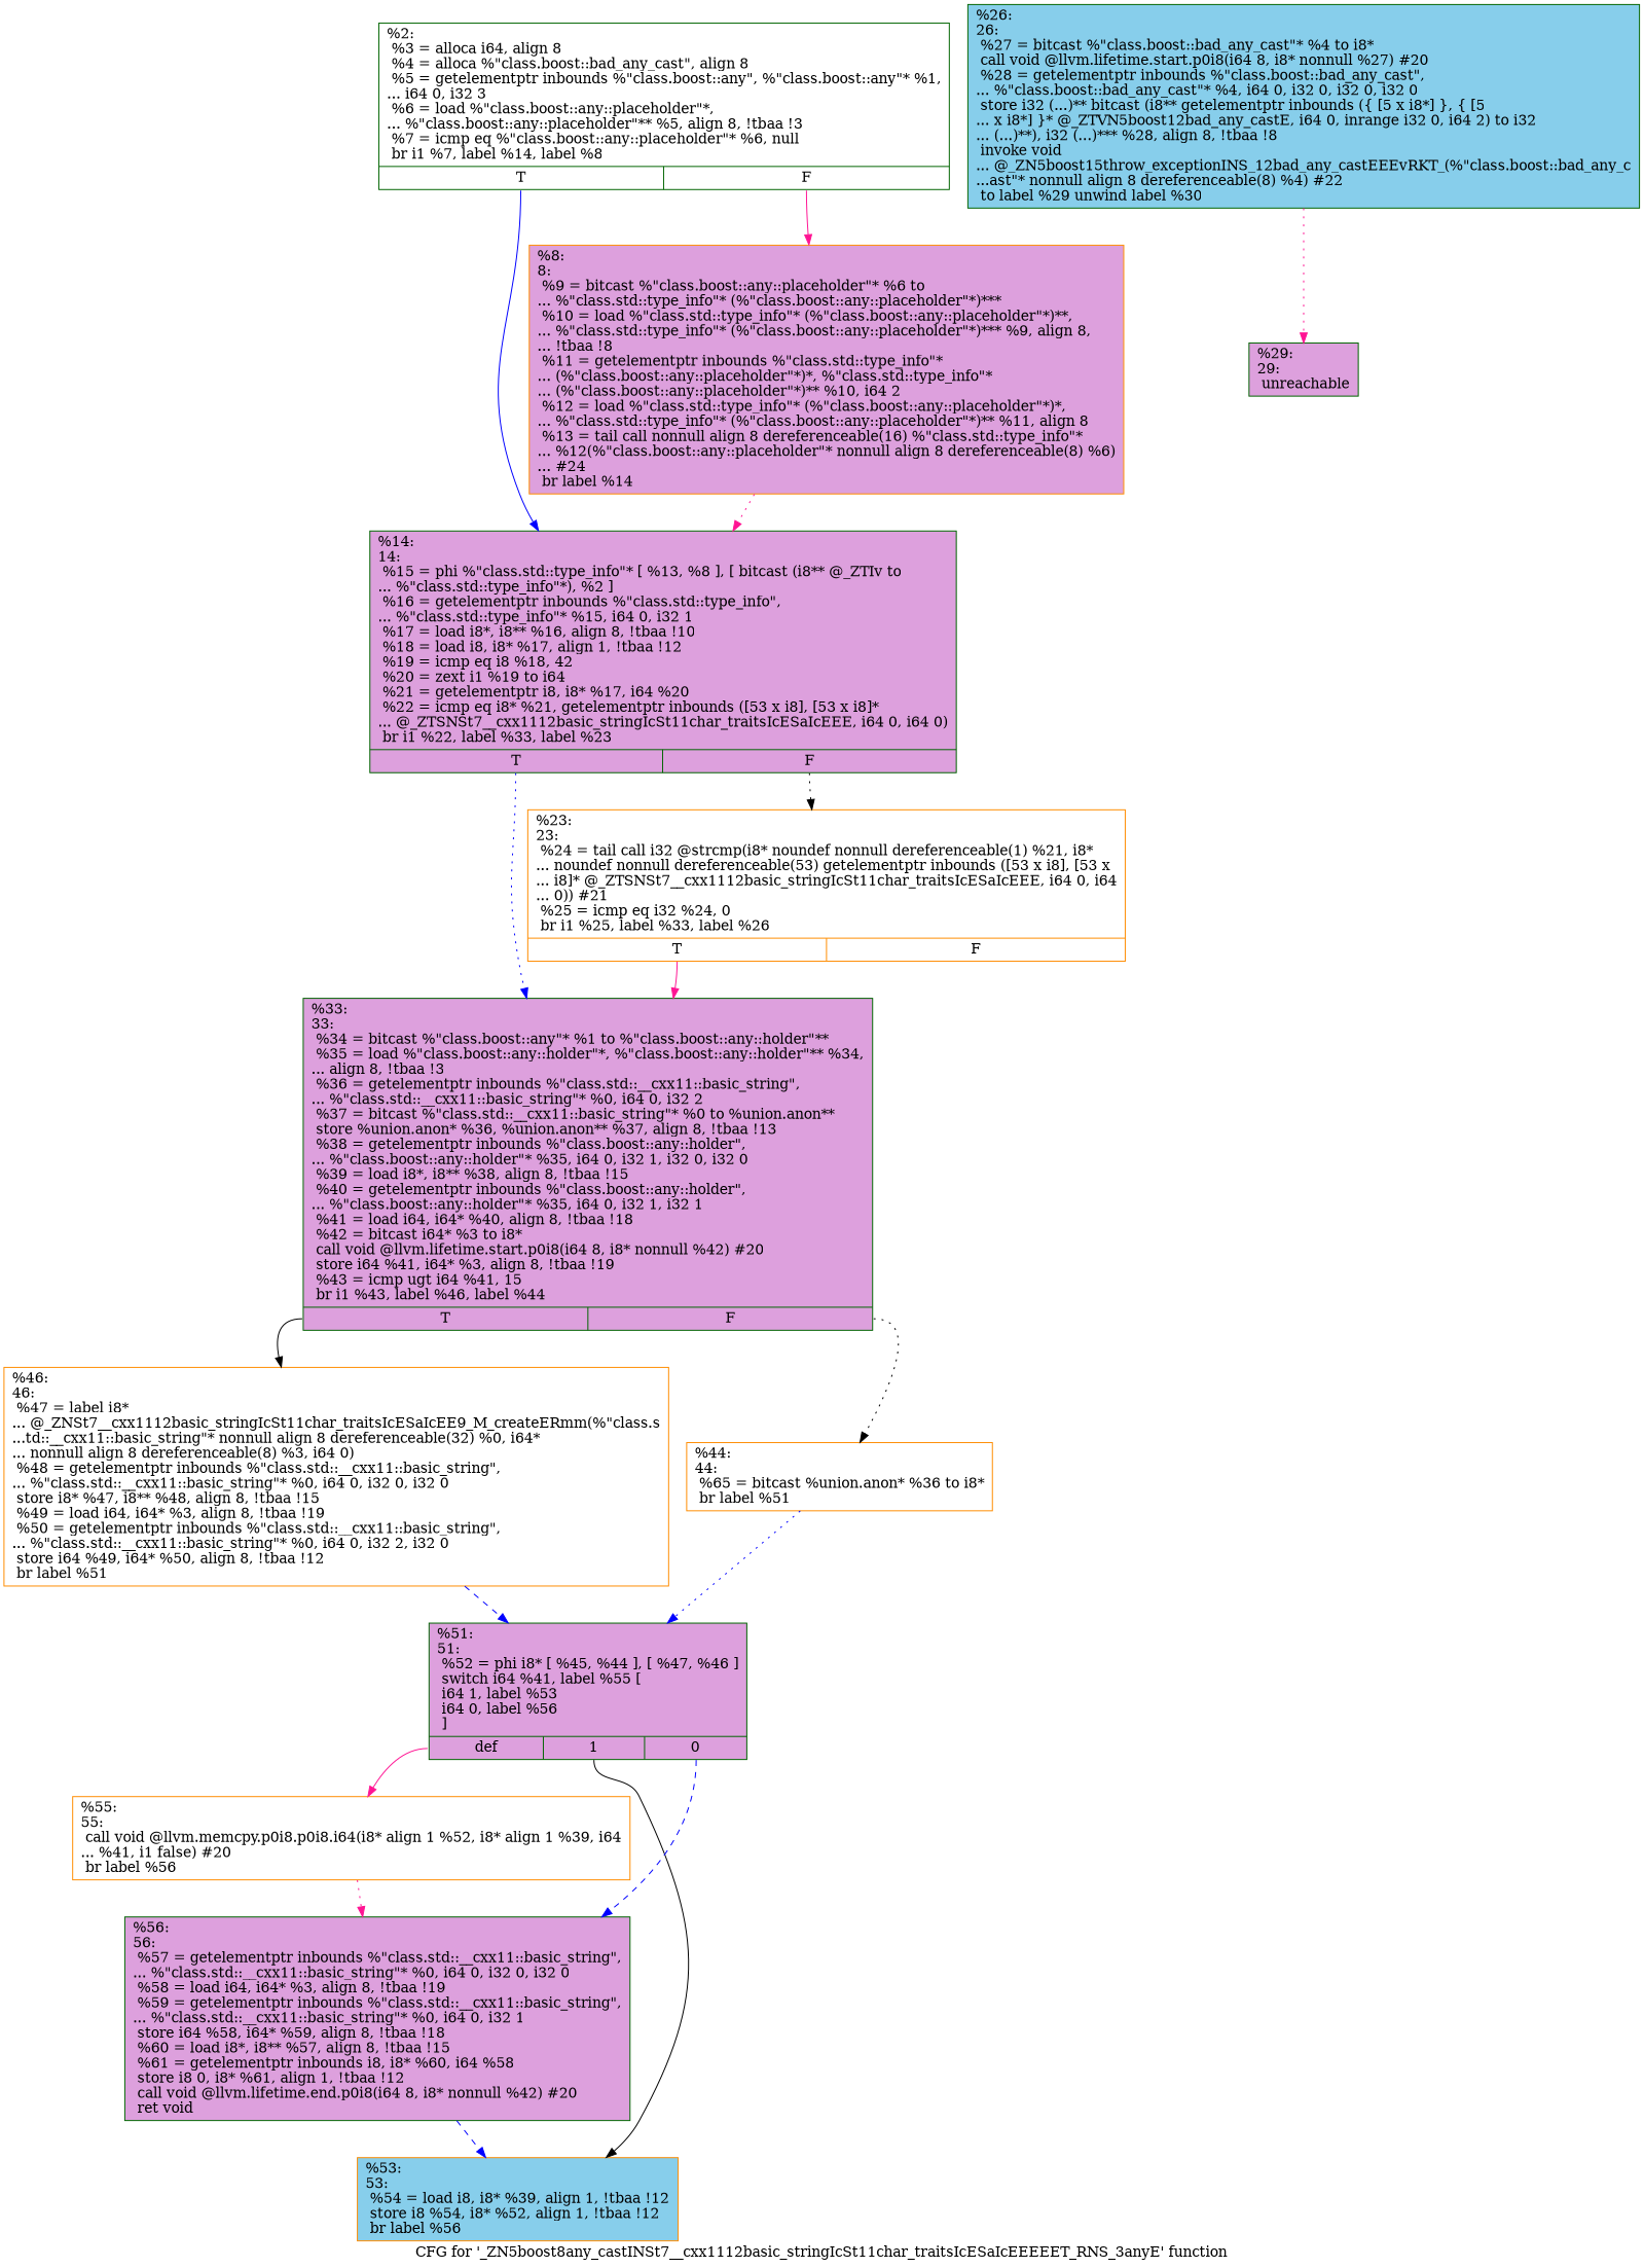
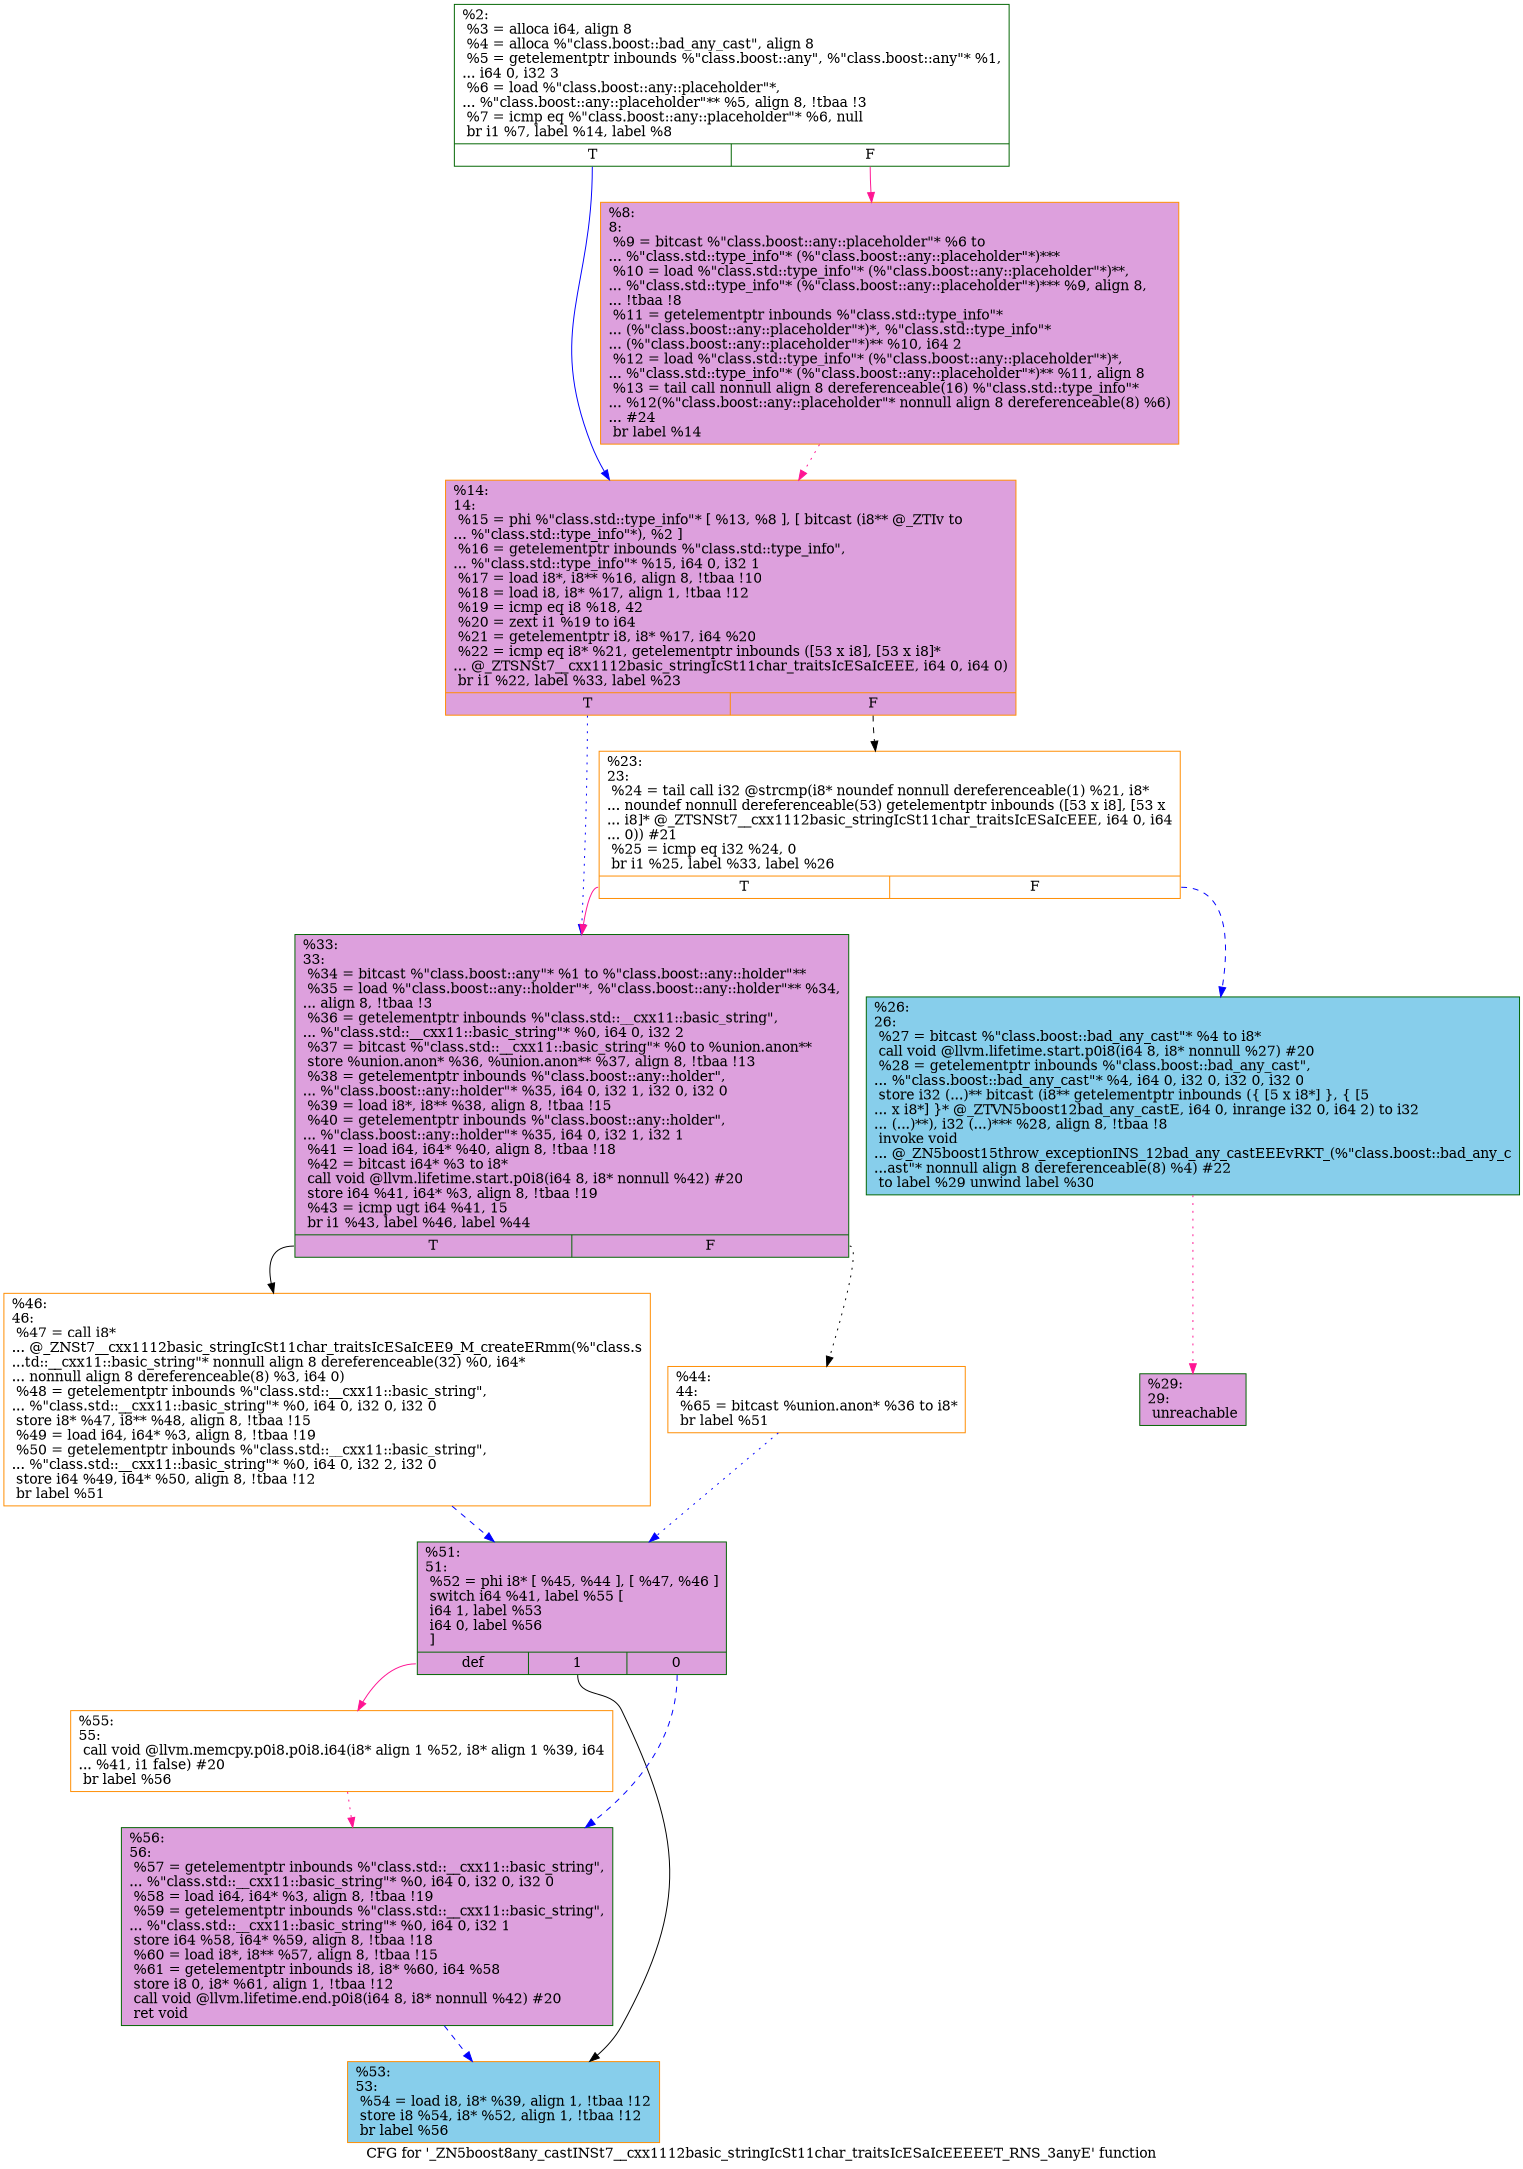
  digraph {
    label="CFG for '_ZN5boost8any_castINSt7__cxx1112basic_stringIcSt11char_traitsIcESaIcEEEEET_RNS_3anyE' function"
    node [color=darkgreen fillcolor=plum shape=record style=filled]
    edge [color=blue style=solid]
    n1 [fillcolor=white label="{%2:\l  %3 = alloca i64, align 8\l  %4 = alloca %\"class.boost::bad_any_cast\", align 8\l  %5 = getelementptr inbounds %\"class.boost::any\", %\"class.boost::any\"* %1,\l... i64 0, i32 3\l  %6 = load %\"class.boost::any::placeholder\"*,\l... %\"class.boost::any::placeholder\"** %5, align 8, !tbaa !3\l  %7 = icmp eq %\"class.boost::any::placeholder\"* %6, null\l  br i1 %7, label %14, label %8\l|{<s0>T|<s1>F}}"]
-   n2 [label="{%14:\l14:                                               \l  %15 = phi %\"class.std::type_info\"* [ %13, %8 ], [ bitcast (i8** @_ZTIv to\l... %\"class.std::type_info\"*), %2 ]\l  %16 = getelementptr inbounds %\"class.std::type_info\",\l... %\"class.std::type_info\"* %15, i64 0, i32 1\l  %17 = load i8*, i8** %16, align 8, !tbaa !10\l  %18 = load i8, i8* %17, align 1, !tbaa !12\l  %19 = icmp eq i8 %18, 42\l  %20 = zext i1 %19 to i64\l  %21 = getelementptr i8, i8* %17, i64 %20\l  %22 = icmp eq i8* %21, getelementptr inbounds ([53 x i8], [53 x i8]*\l... @_ZTSNSt7__cxx1112basic_stringIcSt11char_traitsIcESaIcEEE, i64 0, i64 0)\l  br i1 %22, label %33, label %23\l|{<s0>T|<s1>F}}"]
+   n2 [color=darkorange label="{%14:\l14:                                               \l  %15 = phi %\"class.std::type_info\"* [ %13, %8 ], [ bitcast (i8** @_ZTIv to\l... %\"class.std::type_info\"*), %2 ]\l  %16 = getelementptr inbounds %\"class.std::type_info\",\l... %\"class.std::type_info\"* %15, i64 0, i32 1\l  %17 = load i8*, i8** %16, align 8, !tbaa !10\l  %18 = load i8, i8* %17, align 1, !tbaa !12\l  %19 = icmp eq i8 %18, 42\l  %20 = zext i1 %19 to i64\l  %21 = getelementptr i8, i8* %17, i64 %20\l  %22 = icmp eq i8* %21, getelementptr inbounds ([53 x i8], [53 x i8]*\l... @_ZTSNSt7__cxx1112basic_stringIcSt11char_traitsIcESaIcEEE, i64 0, i64 0)\l  br i1 %22, label %33, label %23\l|{<s0>T|<s1>F}}"]
    n3 [color=darkorange label="{%8:\l8:                                                \l  %9 = bitcast %\"class.boost::any::placeholder\"* %6 to\l... %\"class.std::type_info\"* (%\"class.boost::any::placeholder\"*)***\l  %10 = load %\"class.std::type_info\"* (%\"class.boost::any::placeholder\"*)**,\l... %\"class.std::type_info\"* (%\"class.boost::any::placeholder\"*)*** %9, align 8,\l... !tbaa !8\l  %11 = getelementptr inbounds %\"class.std::type_info\"*\l... (%\"class.boost::any::placeholder\"*)*, %\"class.std::type_info\"*\l... (%\"class.boost::any::placeholder\"*)** %10, i64 2\l  %12 = load %\"class.std::type_info\"* (%\"class.boost::any::placeholder\"*)*,\l... %\"class.std::type_info\"* (%\"class.boost::any::placeholder\"*)** %11, align 8\l  %13 = tail call nonnull align 8 dereferenceable(16) %\"class.std::type_info\"*\l... %12(%\"class.boost::any::placeholder\"* nonnull align 8 dereferenceable(8) %6)\l... #24\l  br label %14\l}"]
    n4 [label="{%33:\l33:                                               \l  %34 = bitcast %\"class.boost::any\"* %1 to %\"class.boost::any::holder\"**\l  %35 = load %\"class.boost::any::holder\"*, %\"class.boost::any::holder\"** %34,\l... align 8, !tbaa !3\l  %36 = getelementptr inbounds %\"class.std::__cxx11::basic_string\",\l... %\"class.std::__cxx11::basic_string\"* %0, i64 0, i32 2\l  %37 = bitcast %\"class.std::__cxx11::basic_string\"* %0 to %union.anon**\l  store %union.anon* %36, %union.anon** %37, align 8, !tbaa !13\l  %38 = getelementptr inbounds %\"class.boost::any::holder\",\l... %\"class.boost::any::holder\"* %35, i64 0, i32 1, i32 0, i32 0\l  %39 = load i8*, i8** %38, align 8, !tbaa !15\l  %40 = getelementptr inbounds %\"class.boost::any::holder\",\l... %\"class.boost::any::holder\"* %35, i64 0, i32 1, i32 1\l  %41 = load i64, i64* %40, align 8, !tbaa !18\l  %42 = bitcast i64* %3 to i8*\l  call void @llvm.lifetime.start.p0i8(i64 8, i8* nonnull %42) #20\l  store i64 %41, i64* %3, align 8, !tbaa !19\l  %43 = icmp ugt i64 %41, 15\l  br i1 %43, label %46, label %44\l|{<s0>T|<s1>F}}"]
    n5 [color=darkorange fillcolor=white label="{%23:\l23:                                               \l  %24 = tail call i32 @strcmp(i8* noundef nonnull dereferenceable(1) %21, i8*\l... noundef nonnull dereferenceable(53) getelementptr inbounds ([53 x i8], [53 x\l... i8]* @_ZTSNSt7__cxx1112basic_stringIcSt11char_traitsIcESaIcEEE, i64 0, i64\l... 0)) #21\l  %25 = icmp eq i32 %24, 0\l  br i1 %25, label %33, label %26\l|{<s0>T|<s1>F}}"]
-   n6 [color=darkorange fillcolor=white label="{%46:\l46:                                               \l  %47 = label i8*\l... @_ZNSt7__cxx1112basic_stringIcSt11char_traitsIcESaIcEE9_M_createERmm(%\"class.s\l...td::__cxx11::basic_string\"* nonnull align 8 dereferenceable(32) %0, i64*\l... nonnull align 8 dereferenceable(8) %3, i64 0)\l  %48 = getelementptr inbounds %\"class.std::__cxx11::basic_string\",\l... %\"class.std::__cxx11::basic_string\"* %0, i64 0, i32 0, i32 0\l  store i8* %47, i8** %48, align 8, !tbaa !15\l  %49 = load i64, i64* %3, align 8, !tbaa !19\l  %50 = getelementptr inbounds %\"class.std::__cxx11::basic_string\",\l... %\"class.std::__cxx11::basic_string\"* %0, i64 0, i32 2, i32 0\l  store i64 %49, i64* %50, align 8, !tbaa !12\l  br label %51\l}"]
+   n6 [color=darkorange fillcolor=white label="{%46:\l46:                                               \l  %47 = call i8*\l... @_ZNSt7__cxx1112basic_stringIcSt11char_traitsIcESaIcEE9_M_createERmm(%\"class.s\l...td::__cxx11::basic_string\"* nonnull align 8 dereferenceable(32) %0, i64*\l... nonnull align 8 dereferenceable(8) %3, i64 0)\l  %48 = getelementptr inbounds %\"class.std::__cxx11::basic_string\",\l... %\"class.std::__cxx11::basic_string\"* %0, i64 0, i32 0, i32 0\l  store i8* %47, i8** %48, align 8, !tbaa !15\l  %49 = load i64, i64* %3, align 8, !tbaa !19\l  %50 = getelementptr inbounds %\"class.std::__cxx11::basic_string\",\l... %\"class.std::__cxx11::basic_string\"* %0, i64 0, i32 2, i32 0\l  store i64 %49, i64* %50, align 8, !tbaa !12\l  br label %51\l}"]
    n7 [color=darkorange fillcolor=white label="{%44:\l44:                                               \l  %65 = bitcast %union.anon* %36 to i8*\l  br label %51\l}"]
    n8 [fillcolor=skyblue label="{%26:\l26:                                               \l  %27 = bitcast %\"class.boost::bad_any_cast\"* %4 to i8*\l  call void @llvm.lifetime.start.p0i8(i64 8, i8* nonnull %27) #20\l  %28 = getelementptr inbounds %\"class.boost::bad_any_cast\",\l... %\"class.boost::bad_any_cast\"* %4, i64 0, i32 0, i32 0, i32 0\l  store i32 (...)** bitcast (i8** getelementptr inbounds (\{ [5 x i8*] \}, \{ [5\l... x i8*] \}* @_ZTVN5boost12bad_any_castE, i64 0, inrange i32 0, i64 2) to i32\l... (...)**), i32 (...)*** %28, align 8, !tbaa !8\l  invoke void\l... @_ZN5boost15throw_exceptionINS_12bad_any_castEEEvRKT_(%\"class.boost::bad_any_c\l...ast\"* nonnull align 8 dereferenceable(8) %4) #22\l          to label %29 unwind label %30\l}"]
    n9 [label="{%51:\l51:                                               \l  %52 = phi i8* [ %45, %44 ], [ %47, %46 ]\l  switch i64 %41, label %55 [\l    i64 1, label %53\l    i64 0, label %56\l  ]\l|{<s0>def|<s1>1|<s2>0}}"]
    n10 [label="{%29:\l29:                                               \l  unreachable\l}"]
    n11 [color=darkorange fillcolor=white label="{%55:\l55:                                               \l  call void @llvm.memcpy.p0i8.p0i8.i64(i8* align 1 %52, i8* align 1 %39, i64\l... %41, i1 false) #20\l  br label %56\l}"]
    n12 [color=darkorange fillcolor=skyblue label="{%53:\l53:                                               \l  %54 = load i8, i8* %39, align 1, !tbaa !12\l  store i8 %54, i8* %52, align 1, !tbaa !12\l  br label %56\l}"]
    n13 [label="{%56:\l56:                                               \l  %57 = getelementptr inbounds %\"class.std::__cxx11::basic_string\",\l... %\"class.std::__cxx11::basic_string\"* %0, i64 0, i32 0, i32 0\l  %58 = load i64, i64* %3, align 8, !tbaa !19\l  %59 = getelementptr inbounds %\"class.std::__cxx11::basic_string\",\l... %\"class.std::__cxx11::basic_string\"* %0, i64 0, i32 1\l  store i64 %58, i64* %59, align 8, !tbaa !18\l  %60 = load i8*, i8** %57, align 8, !tbaa !15\l  %61 = getelementptr inbounds i8, i8* %60, i64 %58\l  store i8 0, i8* %61, align 1, !tbaa !12\l  call void @llvm.lifetime.end.p0i8(i64 8, i8* nonnull %42) #20\l  ret void\l}"]
    n1 -> n2 [tailport=s0]
    n1 -> n3 [color=deeppink tailport=s1]
    n2 -> n4 [style=dotted tailport=s0]
-   n2 -> n5 [color=black style=dotted tailport=s1]
+   n2 -> n5 [color=black style=dashed tailport=s1]
    n3 -> n2 [color=deeppink style=dotted]
    n4 -> n6 [color=black tailport=s0]
    n4 -> n7 [color=black style=dotted tailport=s1]
    n5 -> n4 [color=deeppink tailport=s0]
+   n5 -> n8 [style=dashed tailport=s1]
    n6 -> n9 [style=dashed]
    n7 -> n9 [style=dotted]
    n8 -> n10 [color=deeppink style=dotted]
    n9 -> n11 [color=deeppink tailport=s0]
    n9 -> n12 [color=black tailport=s1]
    n9 -> n13 [style=dashed tailport=s2]
    n11 -> n13 [color=deeppink style=dotted]
    n13 -> n12 [style=dashed]
  }
